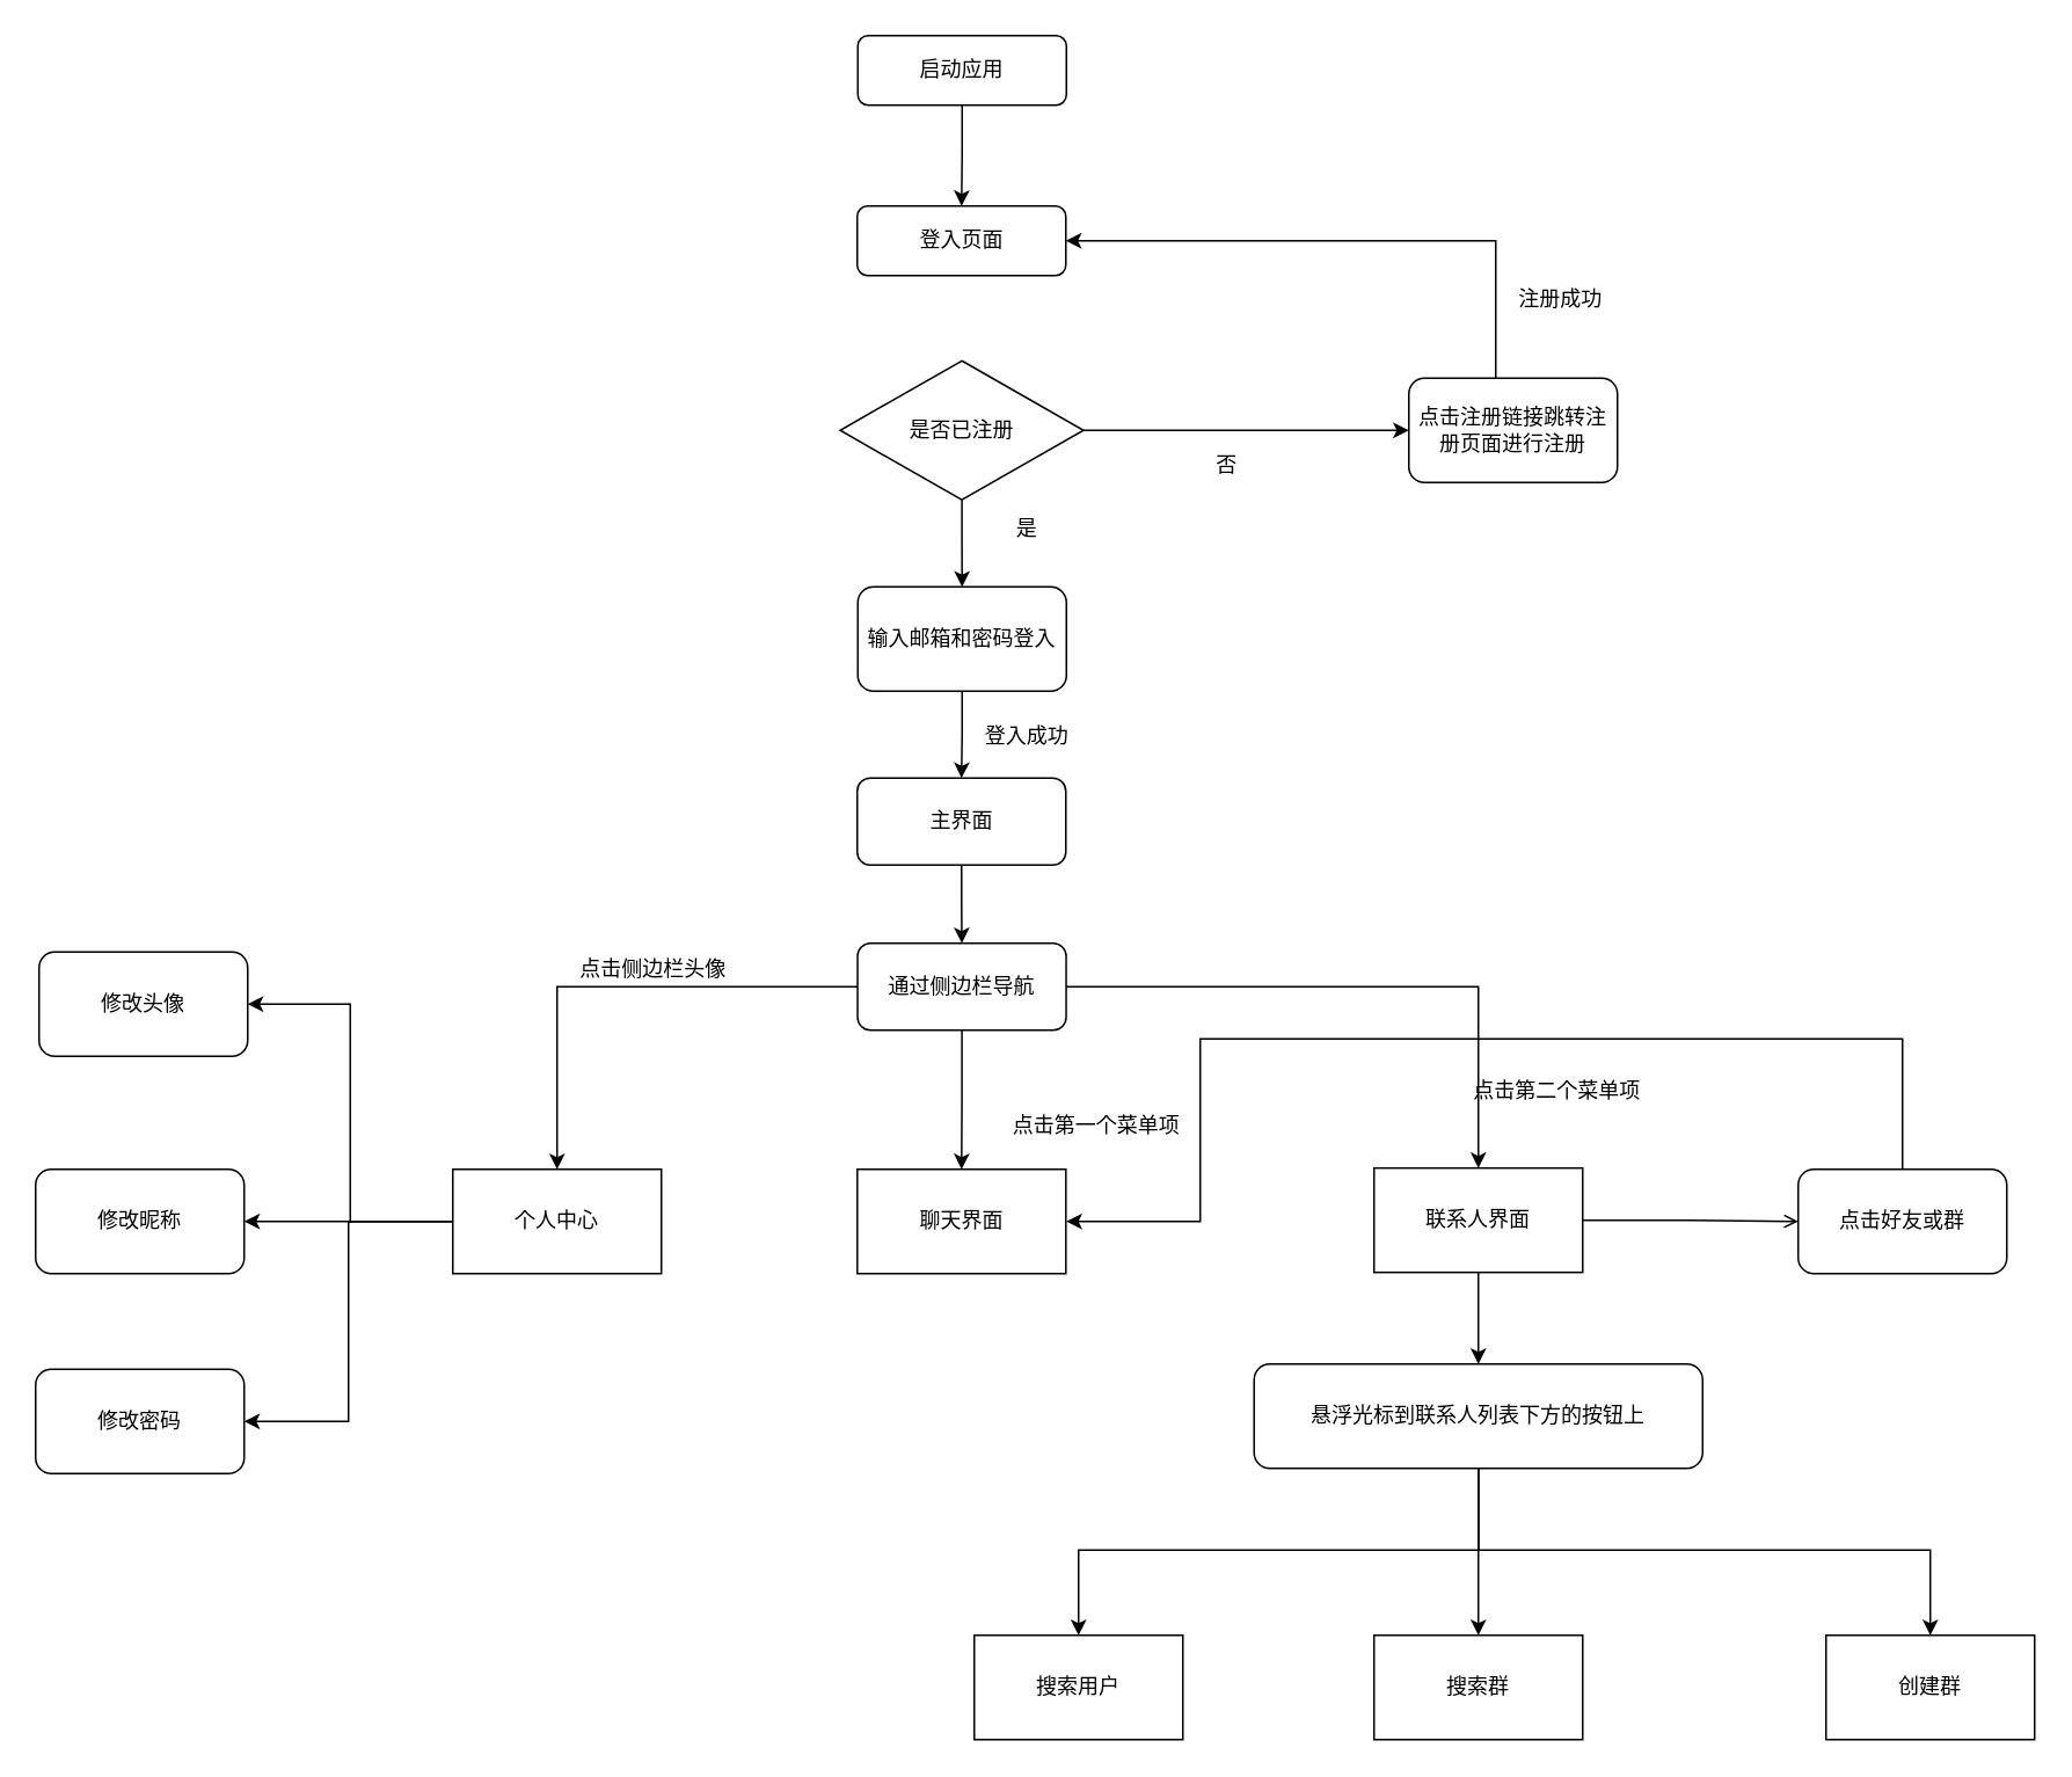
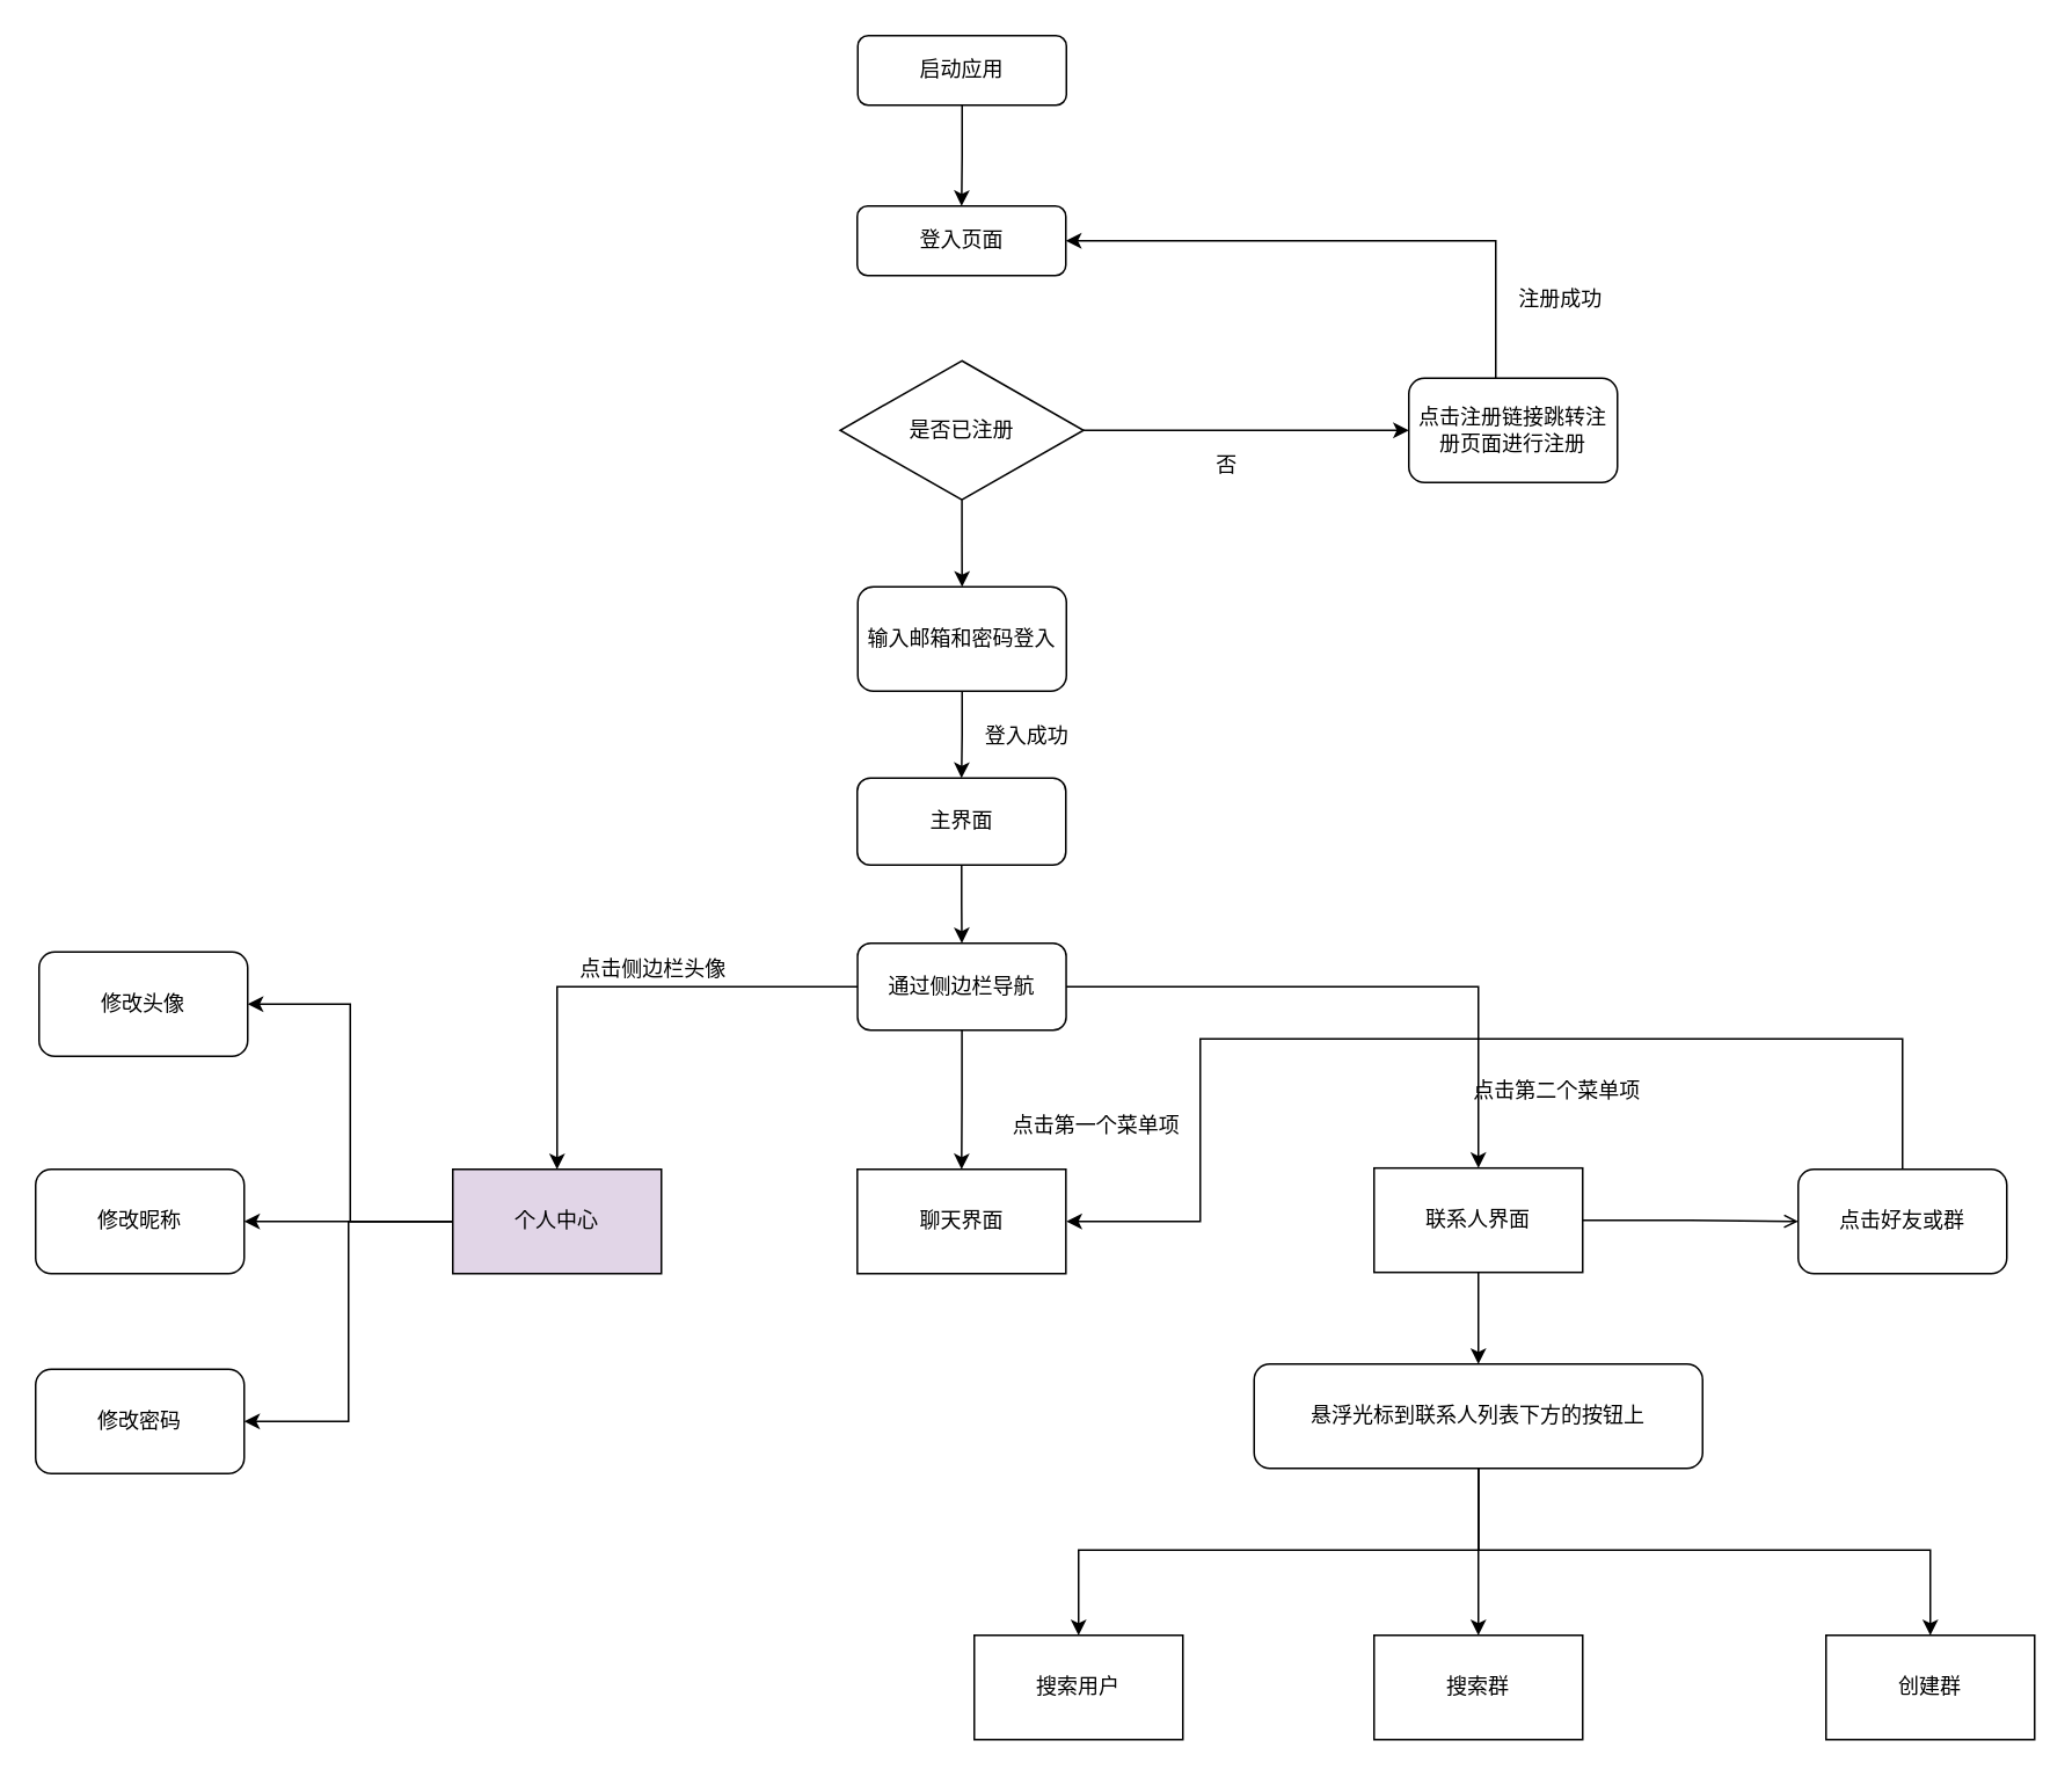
  <mxCell id="0" />
  <mxCell id="1" parent="0" />
  <mxCell id="2" value="登入页面" style="rounded=1;whiteSpace=wrap;html=1;fontSize=12;glass=0;strokeWidth=1;shadow=0;" parent="1" vertex="1"><mxGeometry x="492.67" y="118" width="120" height="40" as="geometry" /></mxCell>
  <mxCell id="3" style="edgeStyle=orthogonalEdgeStyle;rounded=0;orthogonalLoop=1;jettySize=auto;html=1;" parent="1" source="5" target="7" edge="1"><mxGeometry relative="1" as="geometry" /></mxCell>
  <mxCell id="4" style="edgeStyle=orthogonalEdgeStyle;rounded=0;orthogonalLoop=1;jettySize=auto;html=1;entryX=0.5;entryY=0;entryDx=0;entryDy=0;" parent="1" source="5" target="34" edge="1"><mxGeometry relative="1" as="geometry" /></mxCell>
  <mxCell id="5" value="是否已注册" style="rhombus;whiteSpace=wrap;html=1;" parent="1" vertex="1"><mxGeometry x="482.86" y="207" width="140" height="80" as="geometry" /></mxCell>
  <mxCell id="6" style="edgeStyle=orthogonalEdgeStyle;rounded=0;orthogonalLoop=1;jettySize=auto;html=1;entryX=1;entryY=0.5;entryDx=0;entryDy=0;" parent="1" source="7" target="2" edge="1"><mxGeometry relative="1" as="geometry"><Array as="points"><mxPoint x="860" y="138" /></Array></mxGeometry></mxCell>
  <mxCell id="7" value="点击注册链接跳转注册页面进行注册" style="rounded=1;whiteSpace=wrap;html=1;" parent="1" vertex="1"><mxGeometry x="810" y="217" width="120" height="60" as="geometry" /></mxCell>
  <mxCell id="8" style="edgeStyle=orthogonalEdgeStyle;rounded=0;orthogonalLoop=1;jettySize=auto;html=1;entryX=0.5;entryY=0;entryDx=0;entryDy=0;" parent="1" source="9" target="19" edge="1"><mxGeometry relative="1" as="geometry" /></mxCell>
  <mxCell id="9" value="主界面" style="rounded=1;whiteSpace=wrap;html=1;" parent="1" vertex="1"><mxGeometry x="492.67" y="447" width="120" height="50" as="geometry" /></mxCell>
  <mxCell id="10" style="edgeStyle=orthogonalEdgeStyle;rounded=0;orthogonalLoop=1;jettySize=auto;html=1;" parent="1" source="11" target="2" edge="1"><mxGeometry relative="1" as="geometry" /></mxCell>
  <mxCell id="11" value="启动应用" style="rounded=1;whiteSpace=wrap;html=1;" parent="1" vertex="1"><mxGeometry x="493" y="20" width="120" height="40" as="geometry" /></mxCell>
  <mxCell id="12" value="聊天界面" style="rounded=0;whiteSpace=wrap;html=1;" parent="1" vertex="1"><mxGeometry x="492.71" y="672" width="120" height="60" as="geometry" /></mxCell>
  <mxCell id="13" style="edgeStyle=orthogonalEdgeStyle;rounded=0;orthogonalLoop=1;jettySize=auto;html=1;endArrow=open;" edge="1" parent="1" source="15" target="31"><mxGeometry relative="1" as="geometry" /></mxCell>
  <mxCell id="14" style="edgeStyle=orthogonalEdgeStyle;rounded=0;orthogonalLoop=1;jettySize=auto;html=1;entryX=0.5;entryY=0;entryDx=0;entryDy=0;" edge="1" parent="1" source="15" target="41"><mxGeometry relative="1" as="geometry" /></mxCell>
  <mxCell id="15" value="联系人界面" style="rounded=0;whiteSpace=wrap;html=1;" parent="1" vertex="1"><mxGeometry x="790" y="671.29" width="120" height="60" as="geometry" /></mxCell>
  <mxCell id="16" style="edgeStyle=orthogonalEdgeStyle;rounded=0;orthogonalLoop=1;jettySize=auto;html=1;" parent="1" source="19" target="23" edge="1"><mxGeometry relative="1" as="geometry" /></mxCell>
  <mxCell id="17" style="edgeStyle=orthogonalEdgeStyle;rounded=0;orthogonalLoop=1;jettySize=auto;html=1;" parent="1" source="19" target="12" edge="1"><mxGeometry relative="1" as="geometry" /></mxCell>
  <mxCell id="18" style="edgeStyle=orthogonalEdgeStyle;rounded=0;orthogonalLoop=1;jettySize=auto;html=1;entryX=0.5;entryY=0;entryDx=0;entryDy=0;" parent="1" source="19" target="15" edge="1"><mxGeometry relative="1" as="geometry" /></mxCell>
  <mxCell id="19" value="通过侧边栏导航" style="rounded=1;whiteSpace=wrap;html=1;" parent="1" vertex="1"><mxGeometry x="492.86" y="542" width="120" height="50" as="geometry" /></mxCell>
  <mxCell id="20" style="edgeStyle=orthogonalEdgeStyle;rounded=0;orthogonalLoop=1;jettySize=auto;html=1;entryX=1;entryY=0.5;entryDx=0;entryDy=0;" parent="1" source="23" target="29" edge="1"><mxGeometry relative="1" as="geometry"><Array as="points"><mxPoint x="200" y="702" /><mxPoint x="200" y="817" /></Array></mxGeometry></mxCell>
  <mxCell id="21" style="edgeStyle=orthogonalEdgeStyle;rounded=0;orthogonalLoop=1;jettySize=auto;html=1;entryX=1;entryY=0.5;entryDx=0;entryDy=0;" parent="1" source="23" target="28" edge="1"><mxGeometry relative="1" as="geometry" /></mxCell>
  <mxCell id="22" style="edgeStyle=orthogonalEdgeStyle;rounded=0;orthogonalLoop=1;jettySize=auto;html=1;entryX=1;entryY=0.5;entryDx=0;entryDy=0;" edge="1" parent="1" source="23" target="27"><mxGeometry relative="1" as="geometry" /></mxCell>
- <mxCell id="23" value="个人中心" style="rounded=0;whiteSpace=wrap;html=1;" parent="1" vertex="1"><mxGeometry x="260" y="672" width="120" height="60" as="geometry" /></mxCell>
+ <mxCell id="23" value="个人中心" style="rounded=0;whiteSpace=wrap;html=1;fillColor=#e1d5e7;" parent="1" vertex="1"><mxGeometry x="260" y="672" width="120" height="60" as="geometry" /></mxCell>
  <mxCell id="24" value="点击侧边栏头像" style="text;html=1;align=center;verticalAlign=middle;resizable=0;points=[];autosize=1;" parent="1" vertex="1"><mxGeometry x="325" y="547" width="100" height="20" as="geometry" /></mxCell>
  <mxCell id="25" value="点击第一个菜单项" style="text;html=1;align=center;verticalAlign=middle;resizable=0;points=[];autosize=1;" parent="1" vertex="1"><mxGeometry x="575" y="637" width="110" height="20" as="geometry" /></mxCell>
  <mxCell id="26" value="点击第二个菜单项" style="text;html=1;align=center;verticalAlign=middle;resizable=0;points=[];autosize=1;" parent="1" vertex="1"><mxGeometry x="840" y="617" width="110" height="20" as="geometry" /></mxCell>
  <mxCell id="27" value="修改头像" style="rounded=1;whiteSpace=wrap;html=1;" parent="1" vertex="1"><mxGeometry x="22" y="547" width="120" height="60" as="geometry" /></mxCell>
  <mxCell id="28" value="修改昵称" style="rounded=1;whiteSpace=wrap;html=1;" parent="1" vertex="1"><mxGeometry x="20" y="672" width="120" height="60" as="geometry" /></mxCell>
  <mxCell id="29" value="修改密码" style="rounded=1;whiteSpace=wrap;html=1;" parent="1" vertex="1"><mxGeometry x="20" y="787" width="120" height="60" as="geometry" /></mxCell>
  <mxCell id="30" style="edgeStyle=orthogonalEdgeStyle;rounded=0;orthogonalLoop=1;jettySize=auto;html=1;exitX=0.5;exitY=0;exitDx=0;exitDy=0;" parent="1" source="31" edge="1"><mxGeometry relative="1" as="geometry"><mxPoint x="613" y="702" as="targetPoint" /><Array as="points"><mxPoint x="1094" y="597" /><mxPoint x="690" y="597" /><mxPoint x="690" y="702" /></Array></mxGeometry></mxCell>
  <mxCell id="31" value="点击好友或群" style="rounded=1;whiteSpace=wrap;html=1;" parent="1" vertex="1"><mxGeometry x="1034" y="672" width="120" height="60" as="geometry" /></mxCell>
  <mxCell id="32" value="否" style="text;html=1;align=center;verticalAlign=middle;resizable=0;points=[];autosize=1;" parent="1" vertex="1"><mxGeometry x="690" y="257" width="30" height="20" as="geometry" /></mxCell>
  <mxCell id="33" style="edgeStyle=orthogonalEdgeStyle;rounded=0;orthogonalLoop=1;jettySize=auto;html=1;entryX=0.5;entryY=0;entryDx=0;entryDy=0;" parent="1" source="34" target="9" edge="1"><mxGeometry relative="1" as="geometry" /></mxCell>
  <mxCell id="34" value="输入邮箱和密码登入" style="rounded=1;whiteSpace=wrap;html=1;" parent="1" vertex="1"><mxGeometry x="493" y="337" width="120" height="60" as="geometry" /></mxCell>
- <mxCell id="35" value="是" style="text;html=1;align=center;verticalAlign=middle;resizable=0;points=[];autosize=1;" parent="1" vertex="1"><mxGeometry x="575" y="294" width="30" height="20" as="geometry" /></mxCell>
  <mxCell id="36" value="登入成功" style="text;html=1;align=center;verticalAlign=middle;resizable=0;points=[];autosize=1;" parent="1" vertex="1"><mxGeometry x="560" y="413" width="60" height="20" as="geometry" /></mxCell>
  <mxCell id="37" value="注册成功" style="text;html=1;align=center;verticalAlign=middle;resizable=0;points=[];autosize=1;" parent="1" vertex="1"><mxGeometry x="867" y="162" width="60" height="20" as="geometry" /></mxCell>
  <mxCell id="38" style="edgeStyle=orthogonalEdgeStyle;rounded=0;orthogonalLoop=1;jettySize=auto;html=1;" edge="1" parent="1" source="41" target="43"><mxGeometry relative="1" as="geometry"><Array as="points"><mxPoint x="850" y="894" /><mxPoint x="850" y="894" /></Array></mxGeometry></mxCell>
  <mxCell id="39" style="edgeStyle=orthogonalEdgeStyle;rounded=0;orthogonalLoop=1;jettySize=auto;html=1;entryX=0.5;entryY=0;entryDx=0;entryDy=0;" edge="1" parent="1" source="41" target="44"><mxGeometry relative="1" as="geometry"><Array as="points"><mxPoint x="850" y="891" /><mxPoint x="1110" y="891" /></Array></mxGeometry></mxCell>
  <mxCell id="40" style="edgeStyle=orthogonalEdgeStyle;rounded=0;orthogonalLoop=1;jettySize=auto;html=1;entryX=0.5;entryY=0;entryDx=0;entryDy=0;" edge="1" parent="1" source="41" target="42"><mxGeometry relative="1" as="geometry"><Array as="points"><mxPoint x="850" y="891" /><mxPoint x="620" y="891" /></Array></mxGeometry></mxCell>
  <mxCell id="41" value="悬浮光标到联系人列表下方的按钮上" style="rounded=1;whiteSpace=wrap;html=1;" vertex="1" parent="1"><mxGeometry x="721" y="784" width="258" height="60" as="geometry" /></mxCell>
  <mxCell id="42" value="搜索用户" style="rounded=0;whiteSpace=wrap;html=1;" vertex="1" parent="1"><mxGeometry x="560" y="940" width="120" height="60" as="geometry" /></mxCell>
  <mxCell id="43" value="搜索群" style="rounded=0;whiteSpace=wrap;html=1;" vertex="1" parent="1"><mxGeometry x="790" y="940" width="120" height="60" as="geometry" /></mxCell>
  <mxCell id="44" value="创建群" style="rounded=0;whiteSpace=wrap;html=1;" vertex="1" parent="1"><mxGeometry x="1050" y="940" width="120" height="60" as="geometry" /></mxCell>
